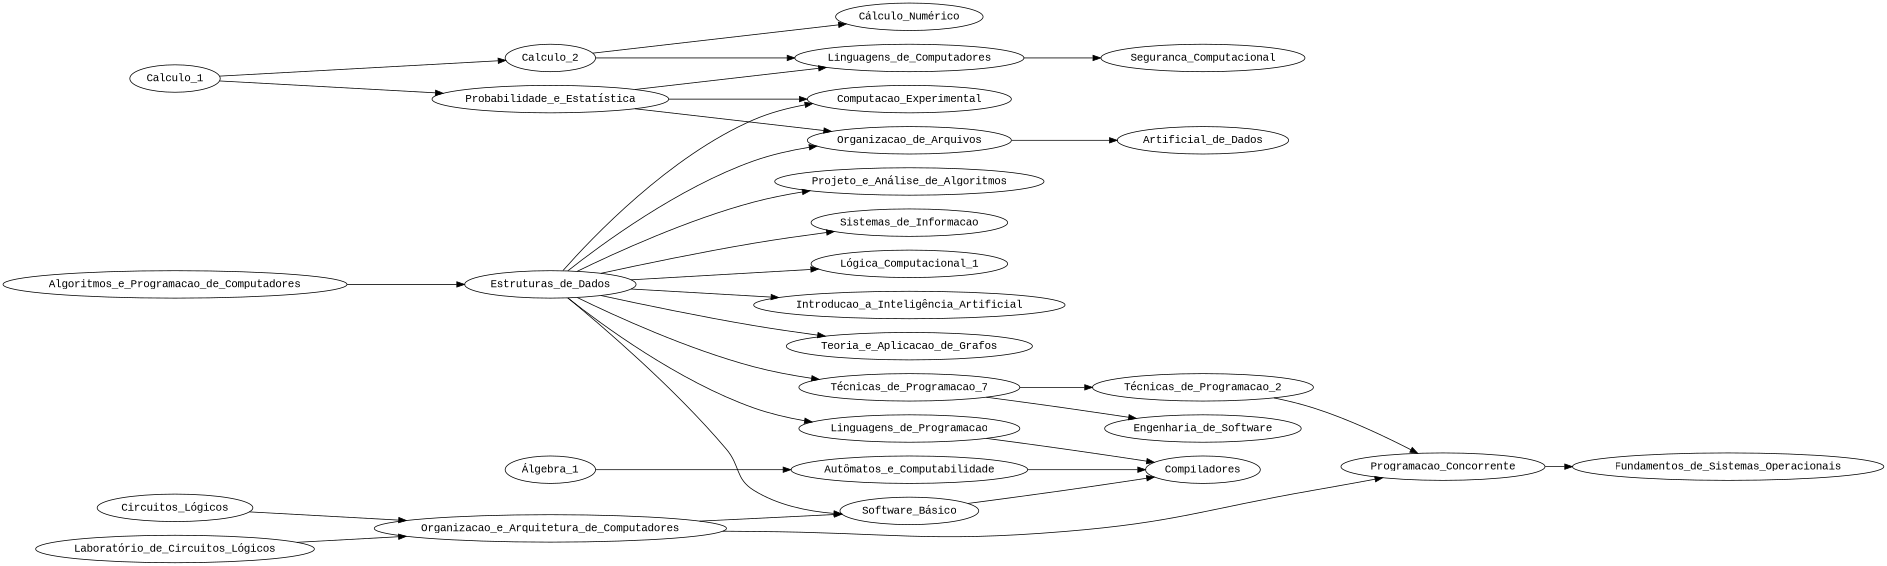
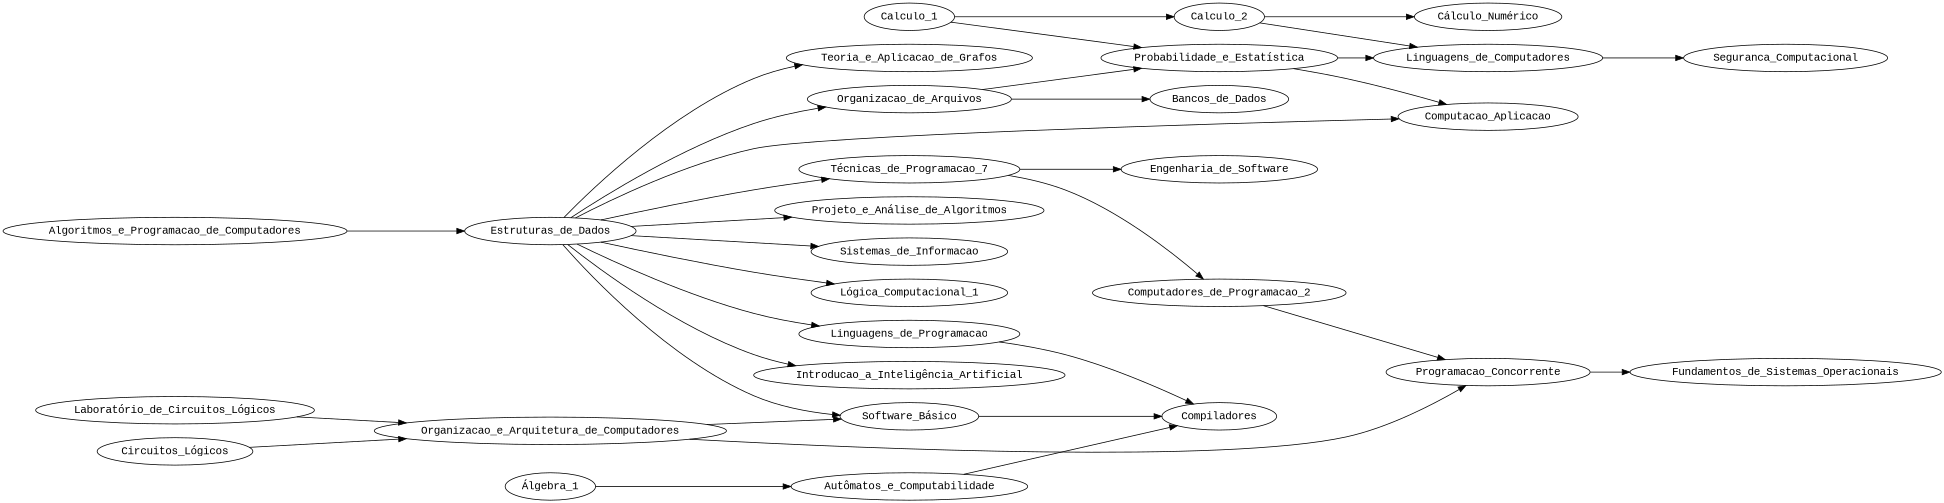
  digraph {
    fontname="Liberation Mono"
    rankdir=LR
    node [fontname="Liberation Mono"]
    edge [fontname="Liberation Mono"]
    Calculo_1
    Calculo_2
    "Probabilidade_e_Estatística"
    "Cálculo_Numérico"
    n5 [label=Linguagens_de_Computadores]
-   Computacao_Experimental
+   Computacao_Experimental [label=Computacao_Aplicacao]
    Organizacao_de_Arquivos
    Seguranca_Computacional
-   Bancos_de_Dados [label=Artificial_de_Dados]
+   Bancos_de_Dados
    Algoritmos_e_Programacao_de_Computadores
    Estruturas_de_Dados
    "Projeto_e_Análise_de_Algoritmos"
    Sistemas_de_Informacao
    "Lógica_Computacional_1"
    "Introducao_a_Inteligência_Artificial"
    Teoria_e_Aplicacao_de_Grafos
    Linguagens_de_Programacao
    "Software_Básico"
    n19 [label="Técnicas_de_Programacao_7"]
    Compiladores
-   "Técnicas_de_Programacao_2"
+   "Técnicas_de_Programacao_2" [label=Computadores_de_Programacao_2]
    Engenharia_de_Software
    "Circuitos_Lógicos"
    Organizacao_e_Arquitetura_de_Computadores
    Programacao_Concorrente
    Fundamentos_de_Sistemas_Operacionais
    "Laboratório_de_Circuitos_Lógicos"
    "Álgebra_1"
    "Autômatos_e_Computabilidade"
    Calculo_1 -> Calculo_2
    Calculo_1 -> "Probabilidade_e_Estatística"
    Calculo_2 -> "Cálculo_Numérico"
    Calculo_2 -> n5
    "Probabilidade_e_Estatística" -> n5
    "Probabilidade_e_Estatística" -> Computacao_Experimental
-   "Probabilidade_e_Estatística" -> Organizacao_de_Arquivos
+   Organizacao_de_Arquivos -> "Probabilidade_e_Estatística"
    n5 -> Seguranca_Computacional
    Organizacao_de_Arquivos -> Bancos_de_Dados
    Algoritmos_e_Programacao_de_Computadores -> Estruturas_de_Dados
    Estruturas_de_Dados -> Computacao_Experimental
    Estruturas_de_Dados -> Organizacao_de_Arquivos
    Estruturas_de_Dados -> "Projeto_e_Análise_de_Algoritmos"
    Estruturas_de_Dados -> Sistemas_de_Informacao
    Estruturas_de_Dados -> "Lógica_Computacional_1"
    Estruturas_de_Dados -> "Introducao_a_Inteligência_Artificial"
    Estruturas_de_Dados -> Teoria_e_Aplicacao_de_Grafos
    Estruturas_de_Dados -> Linguagens_de_Programacao
    Estruturas_de_Dados -> "Software_Básico"
    Estruturas_de_Dados -> n19
    Linguagens_de_Programacao -> Compiladores
    "Software_Básico" -> Compiladores
    n19 -> "Técnicas_de_Programacao_2"
    n19 -> Engenharia_de_Software
    "Técnicas_de_Programacao_2" -> Programacao_Concorrente
    "Circuitos_Lógicos" -> Organizacao_e_Arquitetura_de_Computadores
    Organizacao_e_Arquitetura_de_Computadores -> "Software_Básico"
    Organizacao_e_Arquitetura_de_Computadores -> Programacao_Concorrente
    Programacao_Concorrente -> Fundamentos_de_Sistemas_Operacionais
    "Laboratório_de_Circuitos_Lógicos" -> Organizacao_e_Arquitetura_de_Computadores
    "Álgebra_1" -> "Autômatos_e_Computabilidade"
    "Autômatos_e_Computabilidade" -> Compiladores
  }
